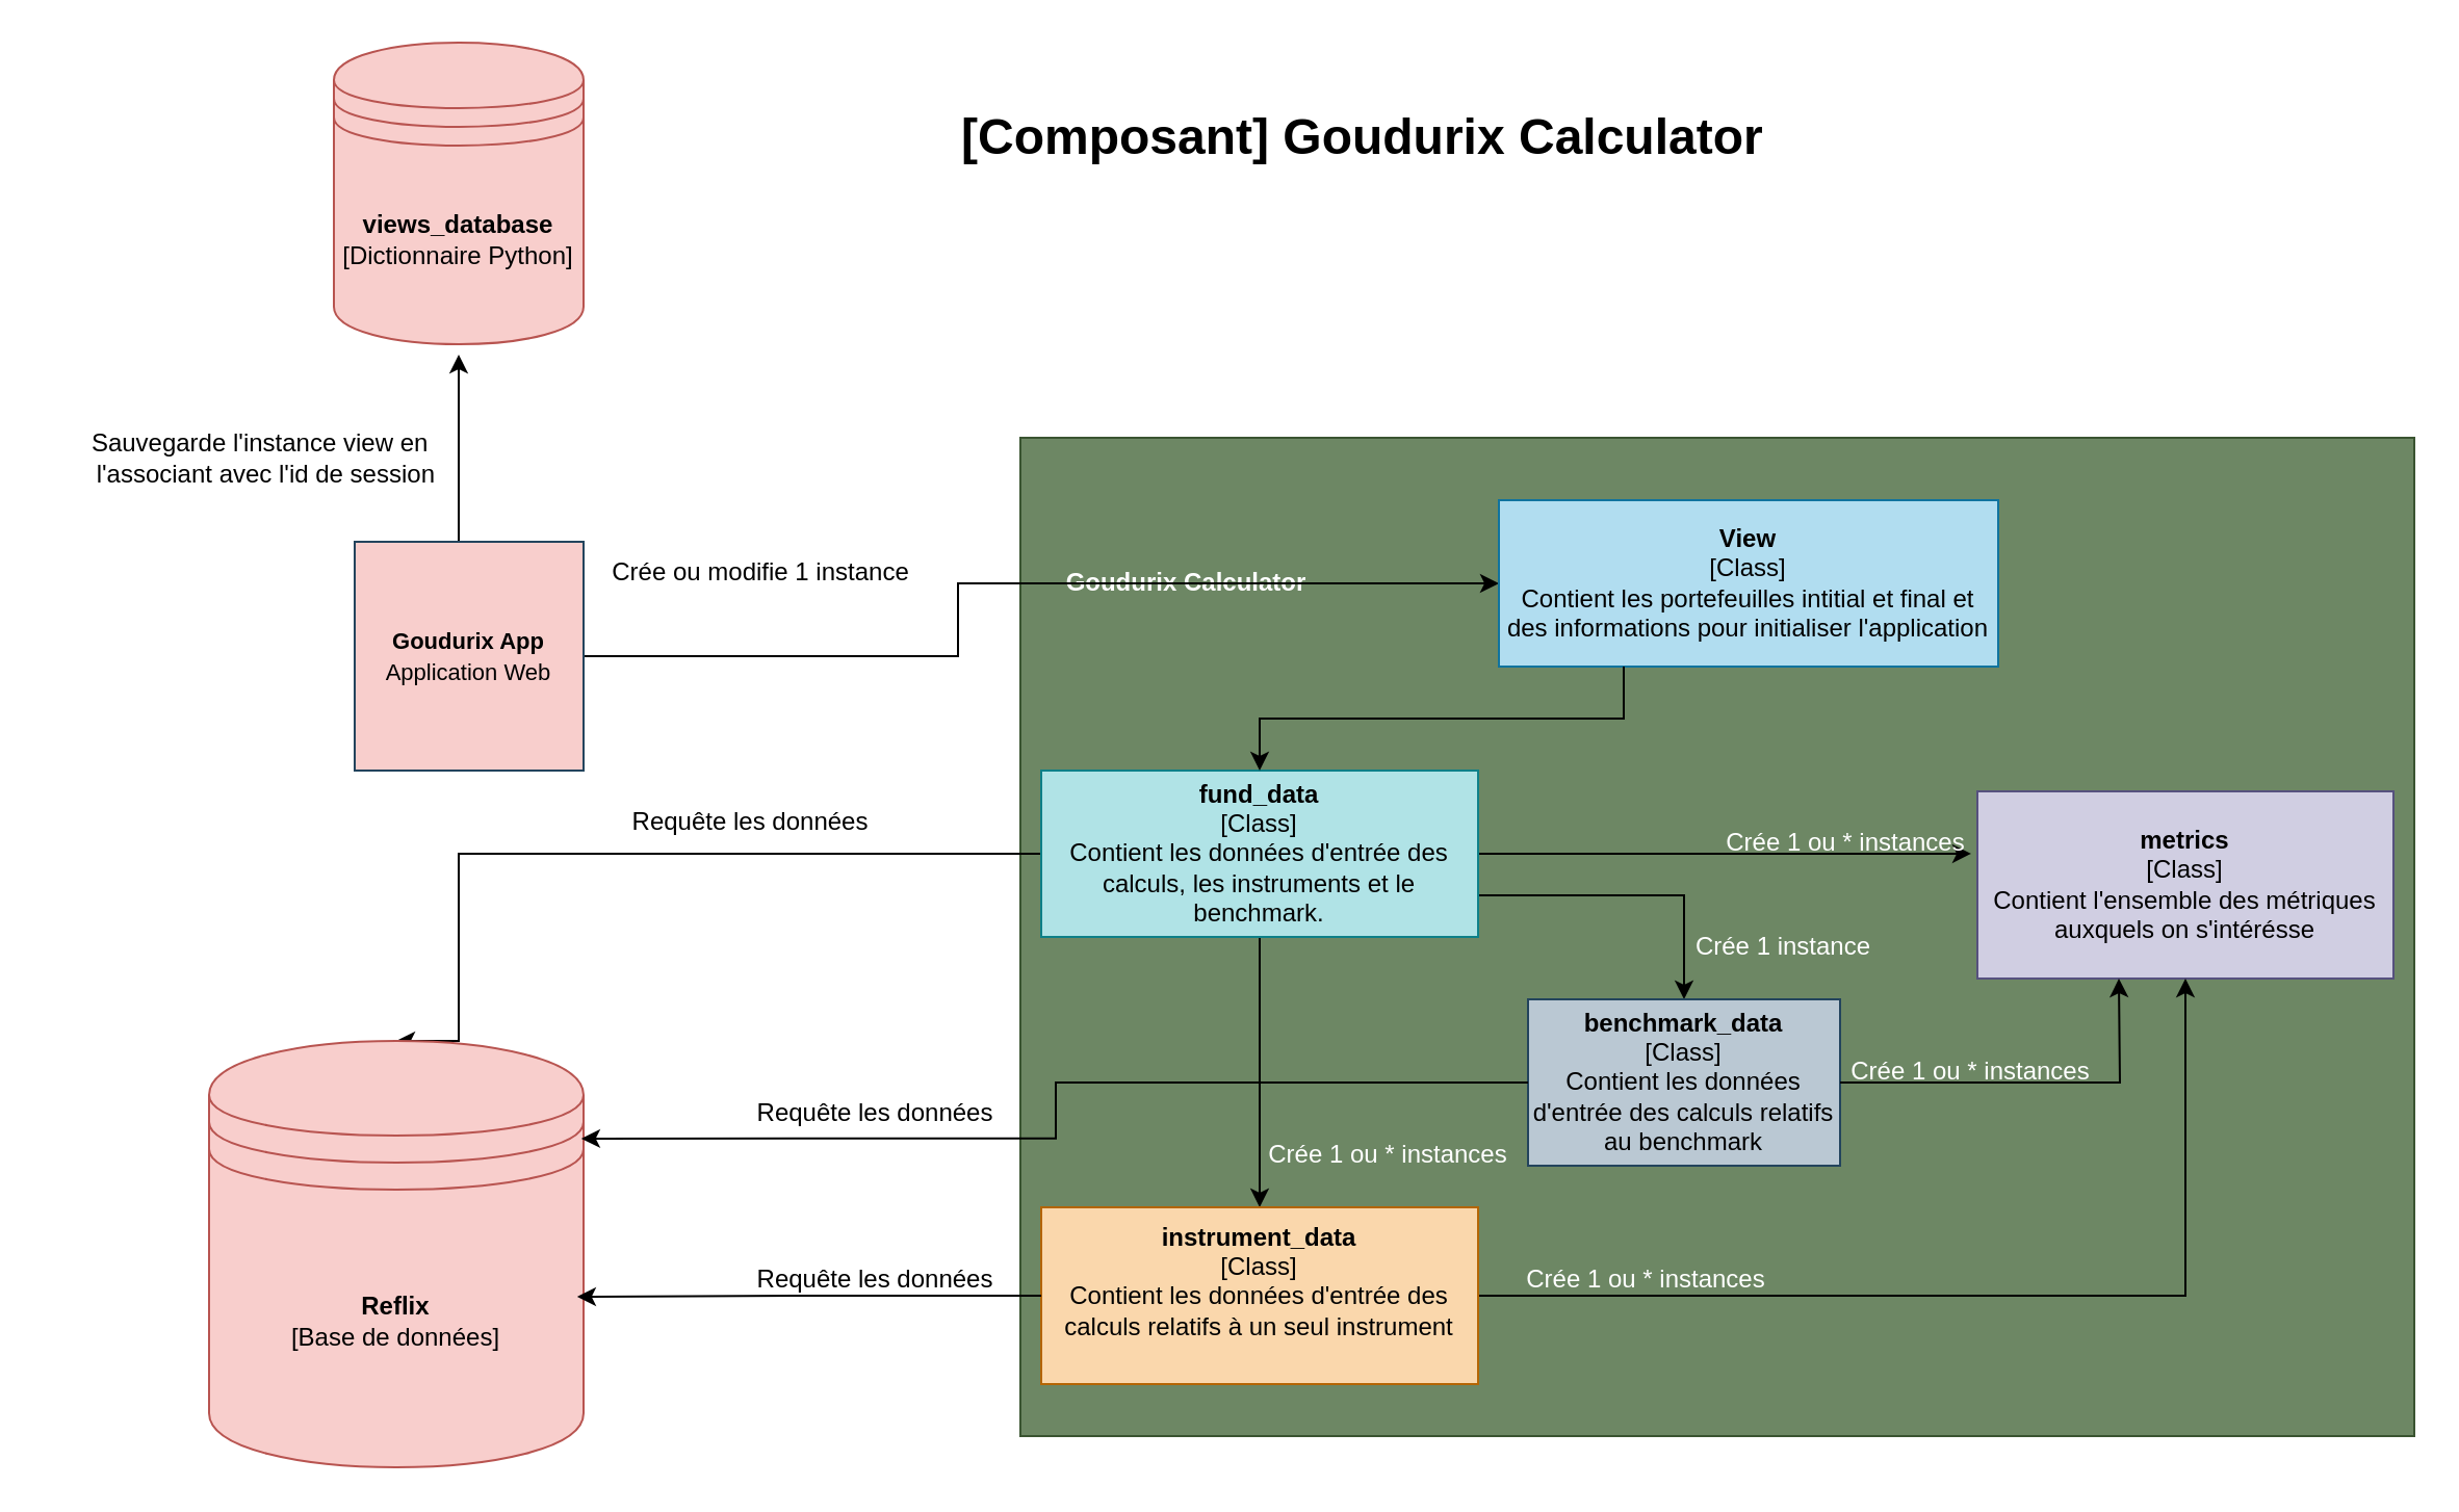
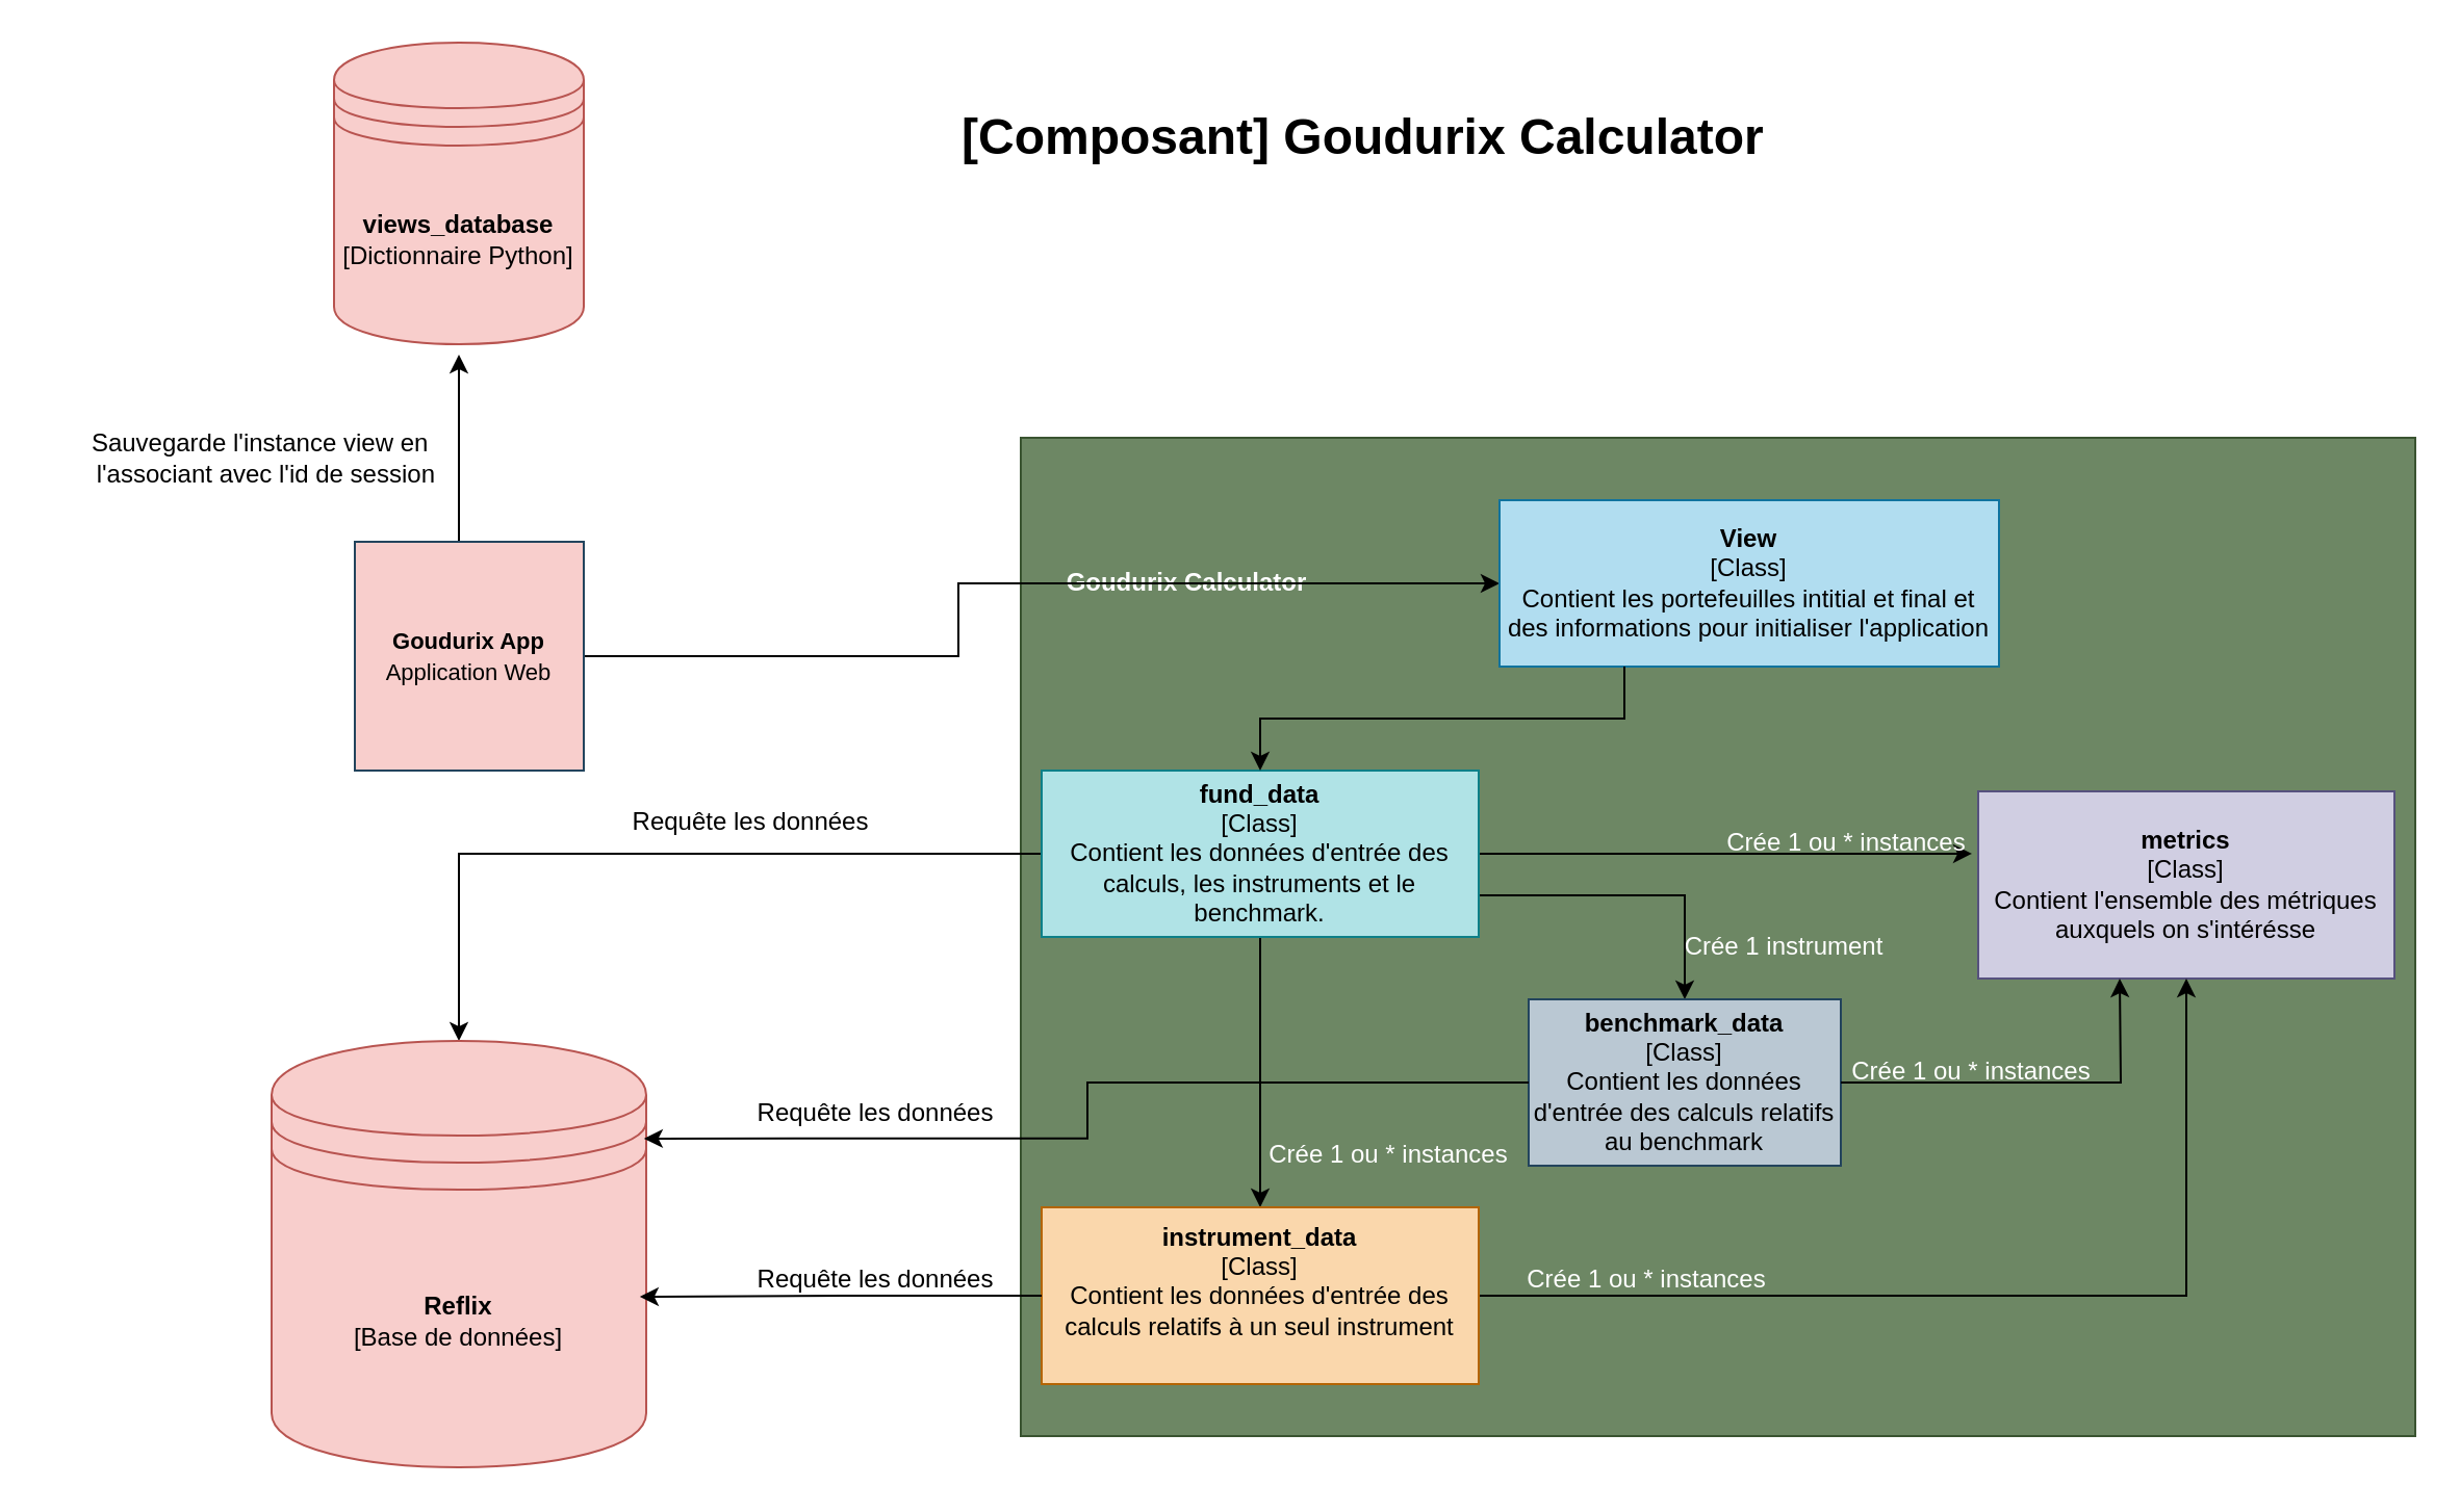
  <mxCell id="0" />
  <mxCell id="1" parent="0" />
  <mxCell id="2" value="" style="rounded=0;whiteSpace=wrap;html=1;fillColor=#6d8764;fontColor=#ffffff;strokeColor=#3A5431;" parent="1" vertex="1"><mxGeometry x="490" y="210" width="670" height="480" as="geometry" /></mxCell>
  <mxCell id="3" value="&lt;font style=&quot;color: rgb(255, 255, 255);&quot;&gt;&lt;b&gt;Goudurix Calculator&lt;/b&gt;&lt;/font&gt;" style="text;html=1;align=center;verticalAlign=middle;whiteSpace=wrap;rounded=0;" parent="1" vertex="1"><mxGeometry x="500" y="265" width="140" height="30" as="geometry" /></mxCell>
  <mxCell id="4" style="edgeStyle=orthogonalEdgeStyle;rounded=0;orthogonalLoop=1;jettySize=auto;html=1;entryX=0;entryY=0.5;entryDx=0;entryDy=0;" parent="1" source="6" target="7" edge="1"><mxGeometry relative="1" as="geometry"><Array as="points"><mxPoint y="315" x="460" /><mxPoint y="280" x="460" /></Array></mxGeometry></mxCell>
  <mxCell id="5" style="edgeStyle=orthogonalEdgeStyle;rounded=0;orthogonalLoop=1;jettySize=auto;html=1;" parent="1" edge="1"><mxGeometry relative="1" as="geometry"><mxPoint x="220" y="170" as="targetPoint" /><mxPoint x="240" y="260" as="sourcePoint" /></mxGeometry></mxCell>
  <mxCell id="6" value="&lt;b&gt;&lt;font style=&quot;font-size: 11px;&quot;&gt;Goudurix App&lt;/font&gt;&lt;/b&gt;&lt;div&gt;&lt;font style=&quot;font-size: 11px;&quot;&gt;Application Web&lt;/font&gt;&lt;/div&gt;" style="whiteSpace=wrap;html=1;aspect=fixed;fillColor=#f8cecc;strokeColor=#23445d;" parent="1" vertex="1"><mxGeometry x="170" y="260" width="110" height="110" as="geometry" /></mxCell>
  <mxCell id="7" value="&lt;b&gt;View&lt;/b&gt;&lt;div&gt;[Class]&lt;/div&gt;&lt;div&gt;Contient les portefeuilles intitial et final et des informations pour initialiser l'application&lt;/div&gt;" style="rounded=0;whiteSpace=wrap;html=1;fillColor=#b1ddf0;strokeColor=#10739e;" parent="1" vertex="1"><mxGeometry x="720" y="240" width="240" height="80" as="geometry" /></mxCell>
- <mxCell id="8" value="Crée ou modifie 1 instance" style="text;html=1;align=center;verticalAlign=middle;resizable=0;points=[];autosize=1;strokeColor=none;fillColor=none;" parent="1" vertex="1"><mxGeometry x="280" y="260" width="170" height="30" as="geometry" /></mxCell>
  <mxCell id="9" value="" style="edgeStyle=orthogonalEdgeStyle;rounded=0;orthogonalLoop=1;jettySize=auto;html=1;entryX=-0.015;entryY=0.333;entryDx=0;entryDy=0;entryPerimeter=0;" parent="1" source="13" target="14" edge="1"><mxGeometry relative="1" as="geometry" /></mxCell>
  <mxCell id="10" value="" style="edgeStyle=orthogonalEdgeStyle;rounded=0;orthogonalLoop=1;jettySize=auto;html=1;" parent="1" source="13" target="16" edge="1"><mxGeometry relative="1" as="geometry" /></mxCell>
  <mxCell id="11" value="" style="edgeStyle=orthogonalEdgeStyle;rounded=0;orthogonalLoop=1;jettySize=auto;html=1;exitX=1;exitY=0.75;exitDx=0;exitDy=0;" parent="1" source="13" target="17" edge="1"><mxGeometry relative="1" as="geometry" /></mxCell>
  <mxCell id="12" style="edgeStyle=orthogonalEdgeStyle;rounded=0;orthogonalLoop=1;jettySize=auto;html=1;entryX=0.5;entryY=0;entryDx=0;entryDy=0;" parent="1" source="13" target="19" edge="1"><mxGeometry relative="1" as="geometry"><Array as="points"><mxPoint x="220" y="410" /></Array></mxGeometry></mxCell>
  <mxCell id="13" value="&lt;b&gt;fund_data&lt;/b&gt;&lt;div&gt;[Class]&lt;/div&gt;&lt;div&gt;Contient les données d'entrée des calculs, les instruments et le benchmark.&lt;/div&gt;" style="rounded=0;whiteSpace=wrap;html=1;fillColor=#b0e3e6;strokeColor=#0e8088;" parent="1" vertex="1"><mxGeometry x="500" y="370" width="210" height="80" as="geometry" /></mxCell>
  <mxCell id="14" value="&lt;b&gt;metrics&lt;/b&gt;&lt;br&gt;&lt;div&gt;[Class]&lt;/div&gt;&lt;div&gt;Contient l'ensemble des métriques auxquels on s'intérésse&lt;/div&gt;" style="rounded=0;whiteSpace=wrap;html=1;fillColor=#d0cee2;strokeColor=#56517e;" parent="1" vertex="1"><mxGeometry x="950" y="380" width="200" height="90" as="geometry" /></mxCell>
  <mxCell id="15" style="edgeStyle=orthogonalEdgeStyle;rounded=0;orthogonalLoop=1;jettySize=auto;html=1;exitX=1;exitY=0.5;exitDx=0;exitDy=0;" parent="1" source="16" target="14" edge="1"><mxGeometry relative="1" as="geometry" /></mxCell>
  <mxCell id="16" value="&lt;b&gt;instrument_data&lt;/b&gt;&lt;div&gt;[Class]&lt;b&gt;&lt;br&gt;&lt;/b&gt;&lt;div&gt;Contient les données d'entrée des calculs relatifs à un seul instrument&lt;br&gt;&lt;div&gt;&lt;br&gt;&lt;/div&gt;&lt;/div&gt;&lt;/div&gt;" style="rounded=0;whiteSpace=wrap;html=1;fillColor=#fad7ac;strokeColor=#b46504;" parent="1" vertex="1"><mxGeometry x="500" y="580" width="210" height="85" as="geometry" /></mxCell>
  <mxCell id="17" value="&lt;b&gt;benchmark_data&lt;/b&gt;&lt;div&gt;[Class]&lt;/div&gt;&lt;div&gt;Contient les données d'entrée des calculs relatifs au benchmark&lt;/div&gt;" style="rounded=0;whiteSpace=wrap;html=1;fillColor=#bac8d3;strokeColor=#23445d;" parent="1" vertex="1"><mxGeometry x="734" y="480" width="150" height="80" as="geometry" /></mxCell>
  <mxCell id="18" style="edgeStyle=orthogonalEdgeStyle;rounded=0;orthogonalLoop=1;jettySize=auto;html=1;" parent="1" source="17" edge="1"><mxGeometry relative="1" as="geometry"><mxPoint x="1018" y="470" as="targetPoint" /></mxGeometry></mxCell>
- <mxCell id="19" value="&lt;b&gt;Reflix&lt;/b&gt;&lt;div&gt;[Base de données]&lt;/div&gt;" style="shape=datastore;whiteSpace=wrap;html=1;fillColor=#f8cecc;strokeColor=#b85450;" parent="1" vertex="1"><mxGeometry x="100" y="500" width="180" height="205" as="geometry" /></mxCell>
+ <mxCell id="19" value="&lt;b&gt;Reflix&lt;/b&gt;&lt;div&gt;[Base de données]&lt;/div&gt;" style="shape=datastore;whiteSpace=wrap;html=1;fillColor=#f8cecc;strokeColor=#b85450;" parent="1" vertex="1"><mxGeometry x="130" y="500" width="180" height="205" as="geometry" /></mxCell>
  <mxCell id="20" style="edgeStyle=orthogonalEdgeStyle;rounded=0;orthogonalLoop=1;jettySize=auto;html=1;entryX=0.994;entryY=0.229;entryDx=0;entryDy=0;entryPerimeter=0;" parent="1" source="17" target="19" edge="1"><mxGeometry relative="1" as="geometry" /></mxCell>
  <mxCell id="21" style="edgeStyle=orthogonalEdgeStyle;rounded=0;orthogonalLoop=1;jettySize=auto;html=1;entryX=0.983;entryY=0.6;entryDx=0;entryDy=0;entryPerimeter=0;" parent="1" source="16" target="19" edge="1"><mxGeometry relative="1" as="geometry" /></mxCell>
  <mxCell id="22" value="&lt;b&gt;views_database&lt;/b&gt;&lt;br&gt;&lt;div&gt;[Dictionnaire Python]&lt;/div&gt;" style="shape=datastore;whiteSpace=wrap;html=1;fillColor=#f8cecc;strokeColor=#b85450;" parent="1" vertex="1"><mxGeometry x="160" y="20" width="120" height="145" as="geometry" /></mxCell>
  <mxCell id="23" value="Sauvegarde l'instance view en&amp;nbsp;&lt;div&gt;l'associant avec l'id de session&lt;/div&gt;" style="text;html=1;align=right;verticalAlign=middle;resizable=0;points=[];autosize=1;strokeColor=none;fillColor=none;" parent="1" vertex="1"><mxGeometry x="20" y="200" width="190" height="40" as="geometry" /></mxCell>
  <mxCell id="24" value="Requête les données" style="text;html=1;align=center;verticalAlign=middle;resizable=0;points=[];autosize=1;strokeColor=none;fillColor=none;" parent="1" vertex="1"><mxGeometry x="290" y="380" width="140" height="30" as="geometry" /></mxCell>
  <mxCell id="25" value="Requête les données" style="text;html=1;align=center;verticalAlign=middle;resizable=0;points=[];autosize=1;strokeColor=none;fillColor=none;" parent="1" vertex="1"><mxGeometry x="350" y="520" width="140" height="30" as="geometry" /></mxCell>
  <mxCell id="26" value="Requête les données" style="text;html=1;align=center;verticalAlign=middle;resizable=0;points=[];autosize=1;strokeColor=none;fillColor=none;" parent="1" vertex="1"><mxGeometry x="350" y="600" width="140" height="30" as="geometry" /></mxCell>
  <mxCell id="27" style="edgeStyle=orthogonalEdgeStyle;rounded=0;orthogonalLoop=1;jettySize=auto;html=1;entryX=0.5;entryY=0;entryDx=0;entryDy=0;exitX=0.25;exitY=1;exitDx=0;exitDy=0;" parent="1" source="7" target="13" edge="1"><mxGeometry relative="1" as="geometry" /></mxCell>
  <mxCell id="28" value="Crée 1 ou * instances" style="text;html=1;align=center;verticalAlign=middle;whiteSpace=wrap;rounded=0;fontColor=#FFFFFF;" parent="1" vertex="1"><mxGeometry x="600" y="540" width="134" height="30" as="geometry" /></mxCell>
  <mxCell id="29" value="Crée 1 ou * instances" style="text;html=1;align=center;verticalAlign=middle;whiteSpace=wrap;rounded=0;fontColor=#FFFFFF;" parent="1" vertex="1"><mxGeometry x="724" y="600" width="134" height="30" as="geometry" /></mxCell>
  <mxCell id="30" value="Crée 1 ou * instances" style="text;html=1;align=center;verticalAlign=middle;whiteSpace=wrap;rounded=0;fontColor=#FFFFFF;" parent="1" vertex="1"><mxGeometry x="820" y="390" width="134" height="30" as="geometry" /></mxCell>
- <mxCell id="31" value="Crée 1 instance" style="text;html=1;align=center;verticalAlign=middle;whiteSpace=wrap;rounded=0;fontColor=#FFFFFF;" parent="1" vertex="1"><mxGeometry x="790" y="440" width="134" height="30" as="geometry" /></mxCell>
+ <mxCell id="31" value="Crée 1 instrument" style="text;html=1;align=center;verticalAlign=middle;whiteSpace=wrap;rounded=0;fontColor=#FFFFFF;" parent="1" vertex="1"><mxGeometry x="790" y="440" width="134" height="30" as="geometry" /></mxCell>
  <mxCell id="32" value="Crée 1 ou * instances" style="text;html=1;align=center;verticalAlign=middle;whiteSpace=wrap;rounded=0;fontColor=#FFFFFF;" parent="1" vertex="1"><mxGeometry x="880" y="500" width="134" height="30" as="geometry" /></mxCell>
  <mxCell id="33" value="&lt;h1 style=&quot;margin-top: 0px;&quot;&gt;[Composant] Goudurix Calculator&lt;/h1&gt;" style="text;html=1;whiteSpace=wrap;overflow=hidden;rounded=0;" parent="1" vertex="1"><mxGeometry x="460" y="45" width="470" height="120" as="geometry" /></mxCell>
